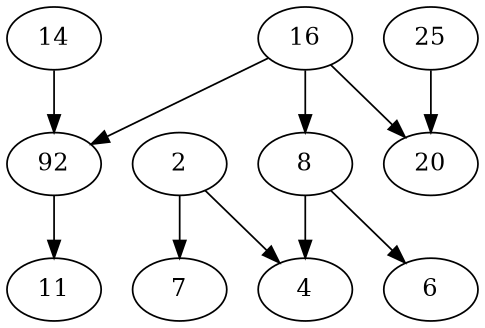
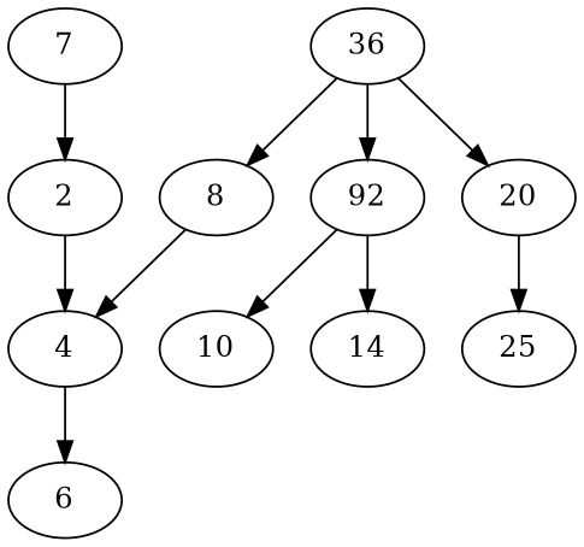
  digraph {
    8
    4
    6
-   16
+   16 [label=36]
    n5 [label=92]
    20
    2
    n8 [label=7]
-   10 [label=11]
+   10
    14
    25
    8 -> 4
-   8 -> 6
+   4 -> 6
    16 -> 8
    16 -> n5
    16 -> 20
    n5 -> 10
-   14 -> n5
-   25 -> 20
+   n5 -> 14
+   20 -> 25
    2 -> 4
-   2 -> n8
+   n8 -> 2
  }
